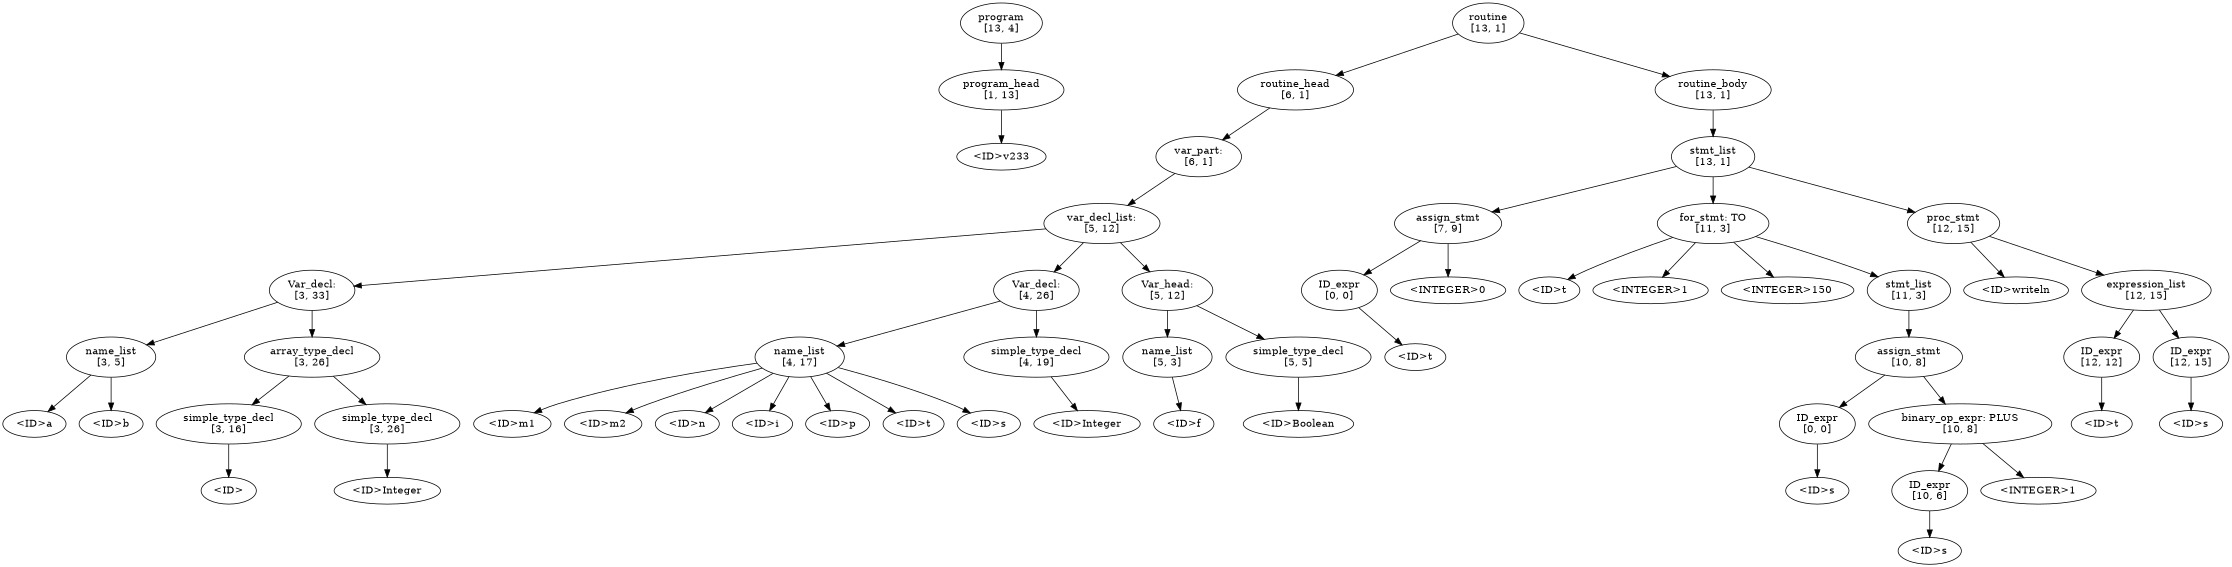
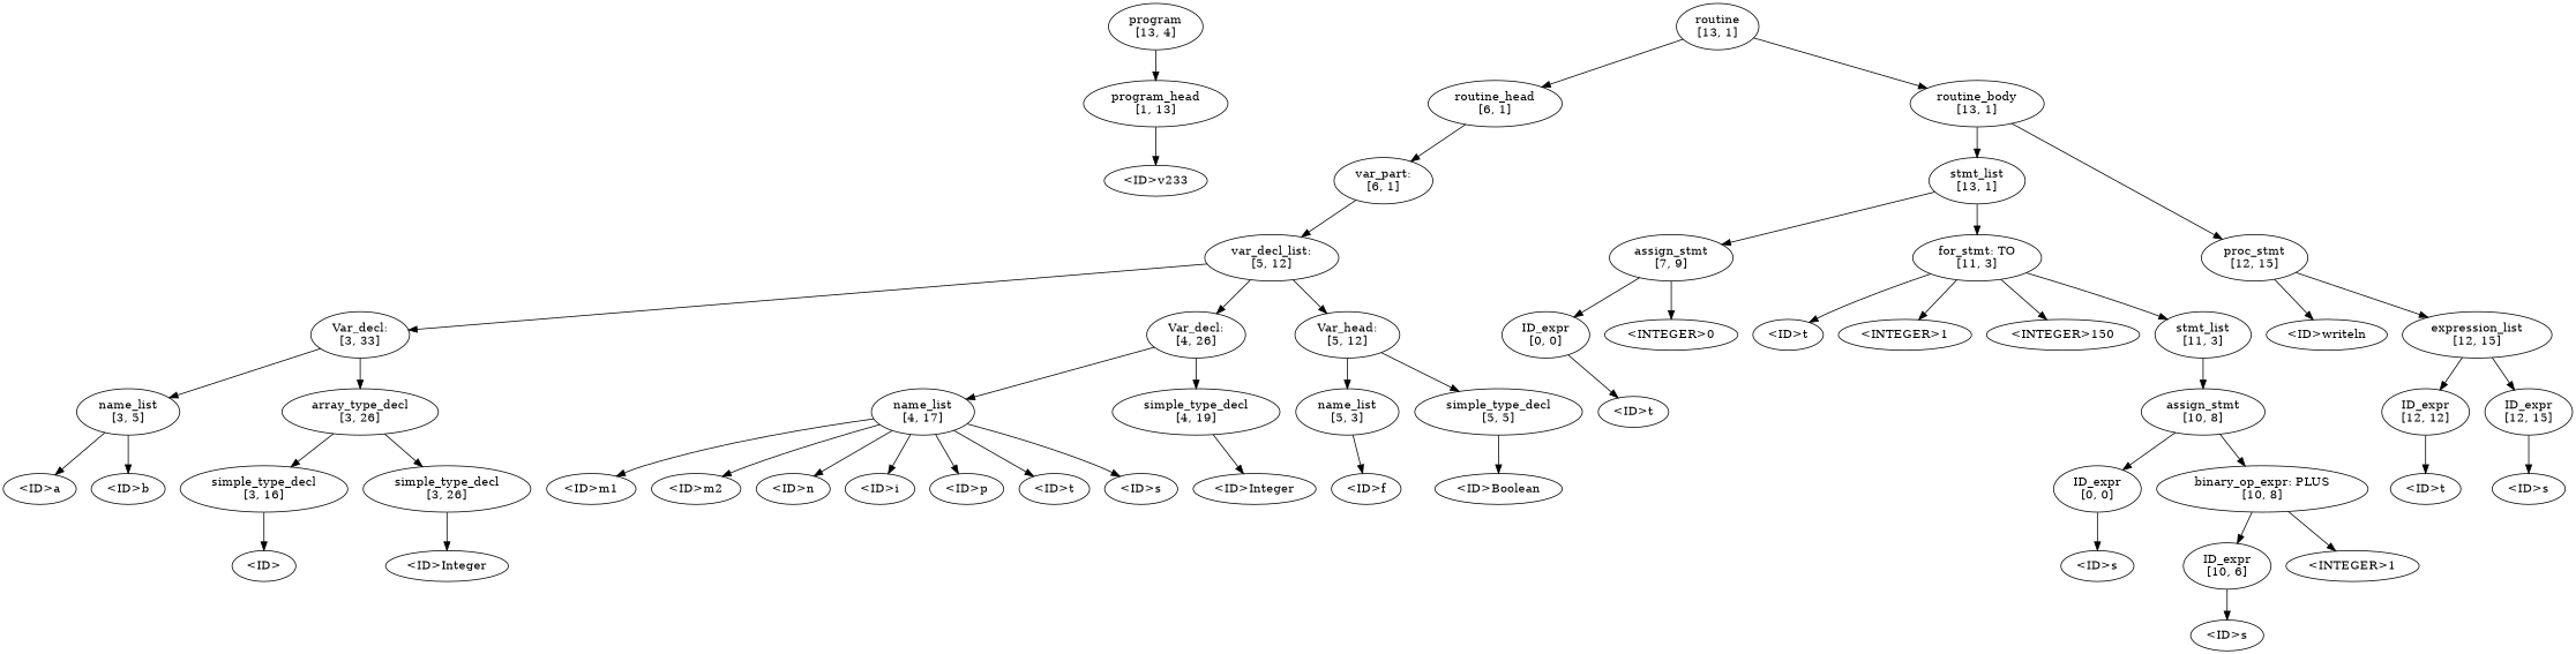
  digraph {
    n1 [label="program\n[13, 4]"]
    n2 [label="program_head\n[1, 13]"]
    n3 [label="<ID>v233"]
    n4 [label="routine\n[13, 1]"]
    n5 [label="routine_head\n[6, 1]"]
    n6 [label="routine_body\n[13, 1]"]
    n7 [label="var_part:\n[6, 1]"]
    n8 [label="stmt_list\n[13, 1]"]
    n9 [label="var_decl_list:\n[5, 12]"]
    n10 [label="Var_decl:\n[3, 33]"]
    n11 [label="Var_decl:\n[4, 26]"]
    n12 [label="Var_head:\n[5, 12]"]
    n13 [label="name_list\n[3, 5]"]
    n14 [label="array_type_decl\n[3, 26]"]
    n15 [label="name_list\n[4, 17]"]
    n16 [label="simple_type_decl\n[4, 19]"]
    n17 [label="name_list\n[5, 3]"]
    n18 [label="simple_type_decl\n[5, 5]"]
    n19 [label="<ID>a"]
    n20 [label="<ID>b"]
    n21 [label="simple_type_decl\n[3, 16]"]
    n22 [label="simple_type_decl\n[3, 26]"]
    n23 [label="<ID>"]
    n24 [label="<ID>Integer"]
    n25 [label="<ID>m1"]
    n26 [label="<ID>m2"]
    n27 [label="<ID>n"]
    n28 [label="<ID>i"]
    n29 [label="<ID>p"]
    n30 [label="<ID>t"]
    n31 [label="<ID>s"]
    n32 [label="<ID>Integer"]
    n33 [label="<ID>f"]
    n34 [label="<ID>Boolean"]
    n35 [label="assign_stmt\n[7, 9]"]
    n36 [label="for_stmt: TO\n[11, 3]"]
    n37 [label="proc_stmt\n[12, 15]"]
    n38 [label="ID_expr\n[0, 0]"]
    n39 [label="<INTEGER>0"]
    n40 [label="<ID>t"]
    n41 [label="<INTEGER>1"]
    n42 [label="<INTEGER>150"]
    n43 [label="stmt_list\n[11, 3]"]
    n44 [label="<ID>writeln"]
    n45 [label="expression_list\n[12, 15]"]
    n46 [label="<ID>t"]
    n47 [label="assign_stmt\n[10, 8]"]
    n48 [label="ID_expr\n[0, 0]"]
    n49 [label="binary_op_expr: PLUS\n[10, 8]"]
    n50 [label="<ID>s"]
    n51 [label="ID_expr\n[10, 6]"]
    n52 [label="<INTEGER>1"]
    n53 [label="<ID>s"]
    n54 [label="ID_expr\n[12, 12]"]
    n55 [label="ID_expr\n[12, 15]"]
    n56 [label="<ID>t"]
    n57 [label="<ID>s"]
    n1 -> n2
    n2 -> n3
    n4 -> n5
    n4 -> n6
    n5 -> n7
    n6 -> n8
    n7 -> n9
    n8 -> n35
    n8 -> n36
-   n8 -> n37
+   n6 -> n37
    n9 -> n10
    n9 -> n11
    n9 -> n12
    n10 -> n13
    n10 -> n14
    n11 -> n15
    n11 -> n16
    n12 -> n17
    n12 -> n18
    n13 -> n19
    n13 -> n20
    n14 -> n21
    n14 -> n22
    n15 -> n25
    n15 -> n26
    n15 -> n27
    n15 -> n28
    n15 -> n29
    n15 -> n30
    n15 -> n31
    n16 -> n32
    n17 -> n33
    n18 -> n34
    n21 -> n23
    n22 -> n24
    n35 -> n38
    n35 -> n39
    n36 -> n40
    n36 -> n41
    n36 -> n42
    n36 -> n43
    n37 -> n44
    n37 -> n45
    n38 -> n46
    n43 -> n47
    n45 -> n54
    n45 -> n55
    n47 -> n48
    n47 -> n49
    n48 -> n50
    n49 -> n51
    n49 -> n52
    n51 -> n53
    n54 -> n56
    n55 -> n57
  }
